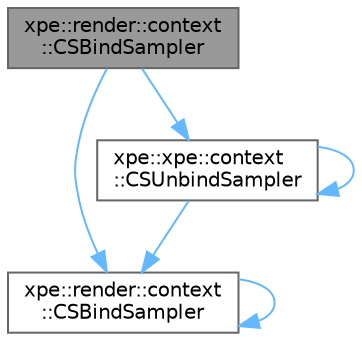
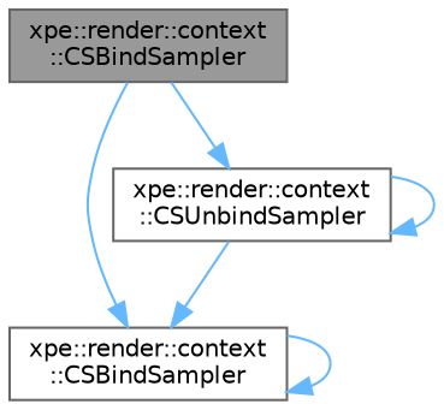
  digraph {
    rankdir=TB
    node [color=grey40 fillcolor=white fontname=Helvetica fontsize=10 shape=box style=filled]
    edge [color=steelblue1 fontname=Helvetica fontsize=10 labelfontname=Helvetica labelfontsize=10 style=solid]
    n1 [color=gray40 fillcolor=grey60 fontcolor=black height=0.2 label="xpe::render::context\l::CSBindSampler" width=0.4]
    n2 [height=0.2 label="xpe::render::context\l::CSBindSampler" width=0.4]
-   n3 [height=0.2 label="xpe::xpe::context\l::CSUnbindSampler" width=0.4]
+   n3 [height=0.2 label="xpe::render::context\l::CSUnbindSampler" width=0.4]
    n1 -> n2
    n1 -> n3
    n2 -> n2
    n3 -> n2
    n3 -> n3
  }
